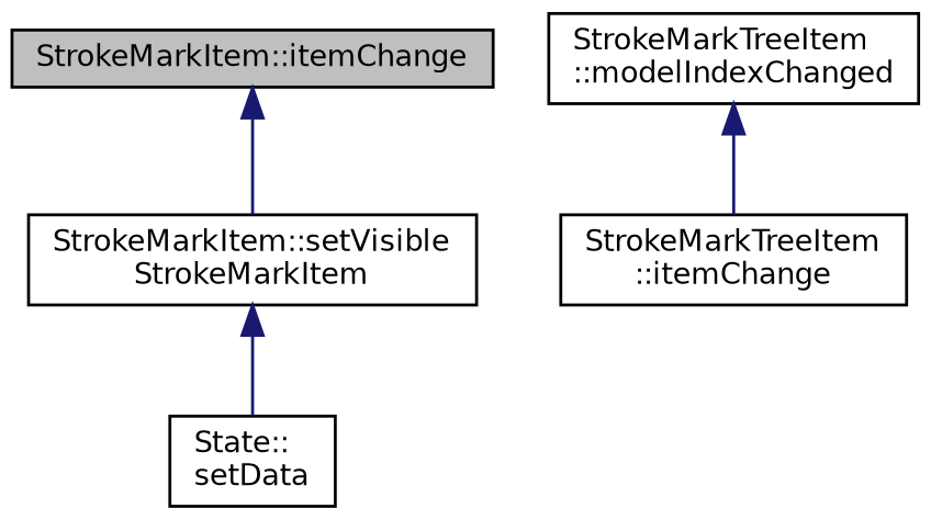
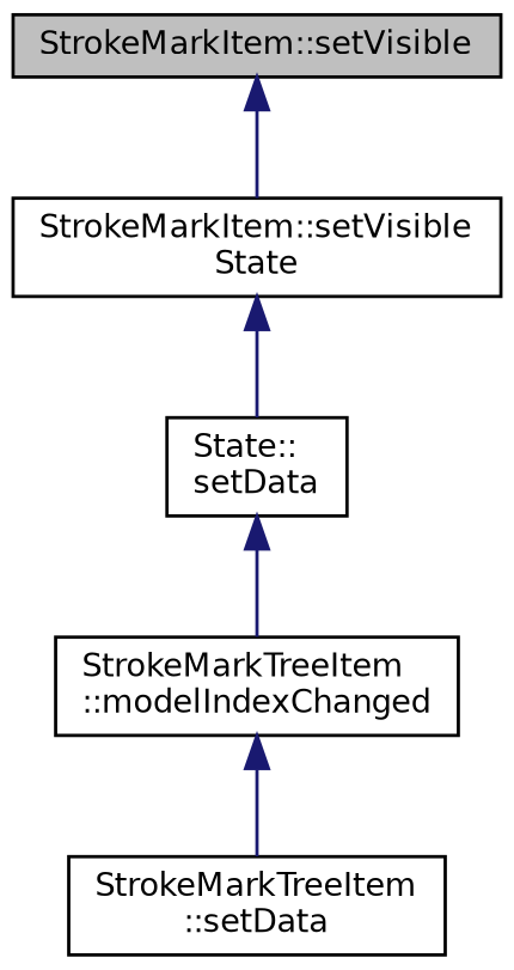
  digraph {
    rankdir=TB
    node [color=black fillcolor=white fontname=Helvetica fontsize=10 shape=record style=filled]
    edge [color=midnightblue dir=back fontname=Helvetica fontsize=10 labelfontname=Helvetica labelfontsize=10 style=solid]
-   n1 [fillcolor=grey75 fontcolor=black height=0.2 label="StrokeMarkItem::itemChange" width=0.4]
-   n2 [height=0.2 label="StrokeMarkItem::setVisible\lStrokeMarkItem" width=0.4]
+   n1 [fillcolor=grey75 fontcolor=black height=0.2 label="StrokeMarkItem::setVisible" width=0.4]
+   n2 [height=0.2 label="StrokeMarkItem::setVisible\lState" width=0.4]
    n3 [height=0.2 label="State::\lsetData" width=0.4]
-   n4 [height=0.2 label="StrokeMarkTreeItem\l::itemChange" width=0.4]
+   n4 [height=0.2 label="StrokeMarkTreeItem\l::setData" width=0.4]
    n5 [height=0.2 label="StrokeMarkTreeItem\l::modelIndexChanged" width=0.4]
    n1 -> n2
    n2 -> n3
+   n3 -> n5
    n5 -> n4
  }
